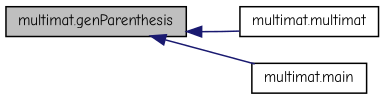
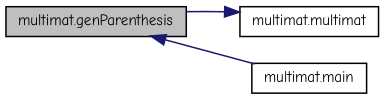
  digraph {
    fontname="Comic Neue"
    rankdir=LR
    node [color=black fillcolor=white fontname="Comic Neue" fontsize=10 shape=record style=filled]
    edge [color=midnightblue dir=back fontname="Comic Neue" fontsize=10 labelfontname=Helvetica labelfontsize=10 style=solid]
    n1 [fillcolor=grey75 fontcolor=black height=0.2 label="multimat.genParenthesis" width=0.4]
    n2 [height=0.2 label="multimat.multimat" width=0.4]
    n3 [height=0.2 label="multimat.main" width=0.4]
-   n1 -> n2
+   n2 -> n1
    n1 -> n3
  }
